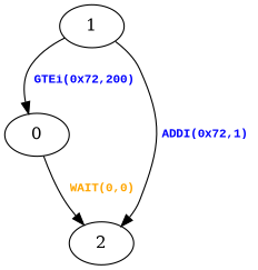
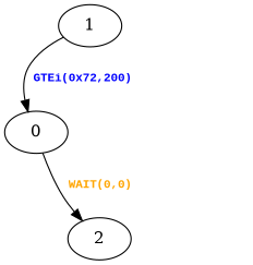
  digraph {
    node [shape=oval]
    edge [fontcolor=blue]
    0
    2
    1
    0 -> 2 [fontcolor=orange label=< <table border="0"><tr><td><font face="Courier New" point-size="10"><b>WAIT(0,0)<br align="left"/></b></font></td></tr> </table>>]
    1 -> 0 [label=< <table border="0"><tr><td><font face="Courier New" point-size="10"><b>GTEi(0x72,200)<br align="left"/></b></font></td></tr> </table>>]
-   1 -> 2 [label=< <table border="0"><tr><td><font face="Courier New" point-size="10"><b>ADDI(0x72,1)<br align="left"/></b></font></td></tr> </table>>]
  }
